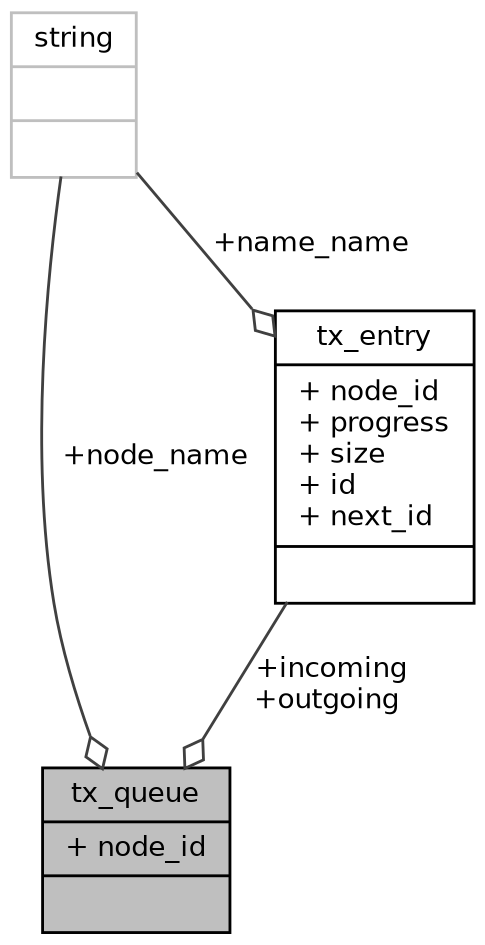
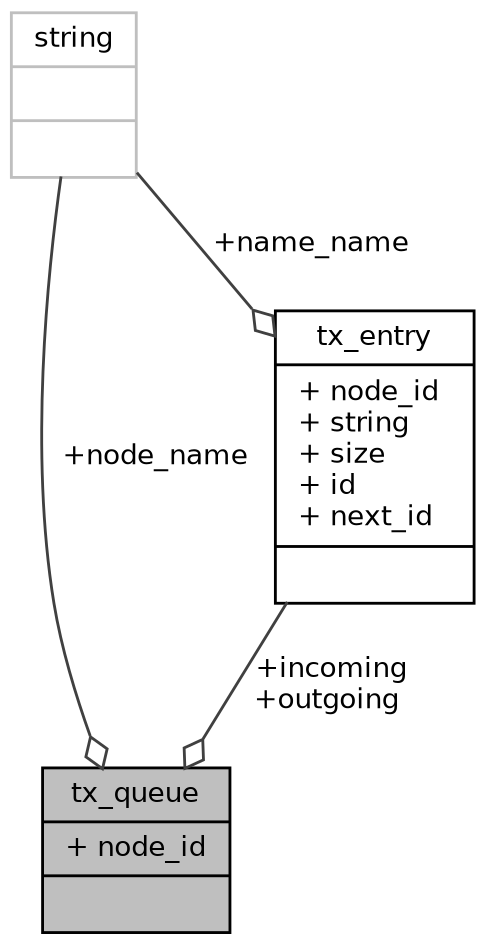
  digraph {
    node [color=black fillcolor=white fontname=Helvetica fontsize=10 shape=record style=filled]
    edge [arrowhead=odiamond color=grey25 fontname=Helvetica fontsize=10 labelfontname=Helvetica labelfontsize=10 style=solid]
    n1 [fillcolor=grey75 fontcolor=black height=0.2 label="{tx_queue\n|+ node_id\l|}" width=0.4]
-   n2 [height=0.2 label="{tx_entry\n|+ node_id\l+ progress\l+ size\l+ id\l+ next_id\l|}" width=0.4]
+   n2 [height=0.2 label="{tx_entry\n|+ node_id\l+ string\l+ size\l+ id\l+ next_id\l|}" width=0.4]
    n3 [color=grey75 height=0.2 label="{string\n||}" width=0.4]
    n2 -> n1 [label=" +incoming\n+outgoing"]
    n3 -> n1 [label=" +node_name"]
    n3 -> n2 [label=" +name_name"]
  }
